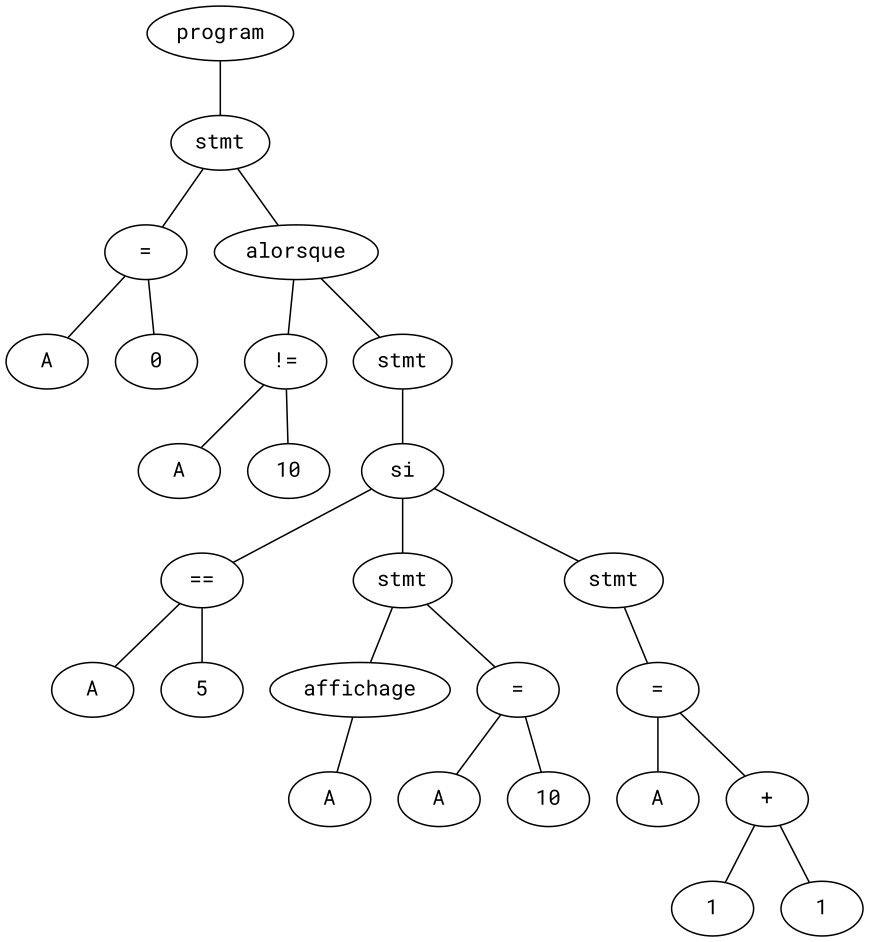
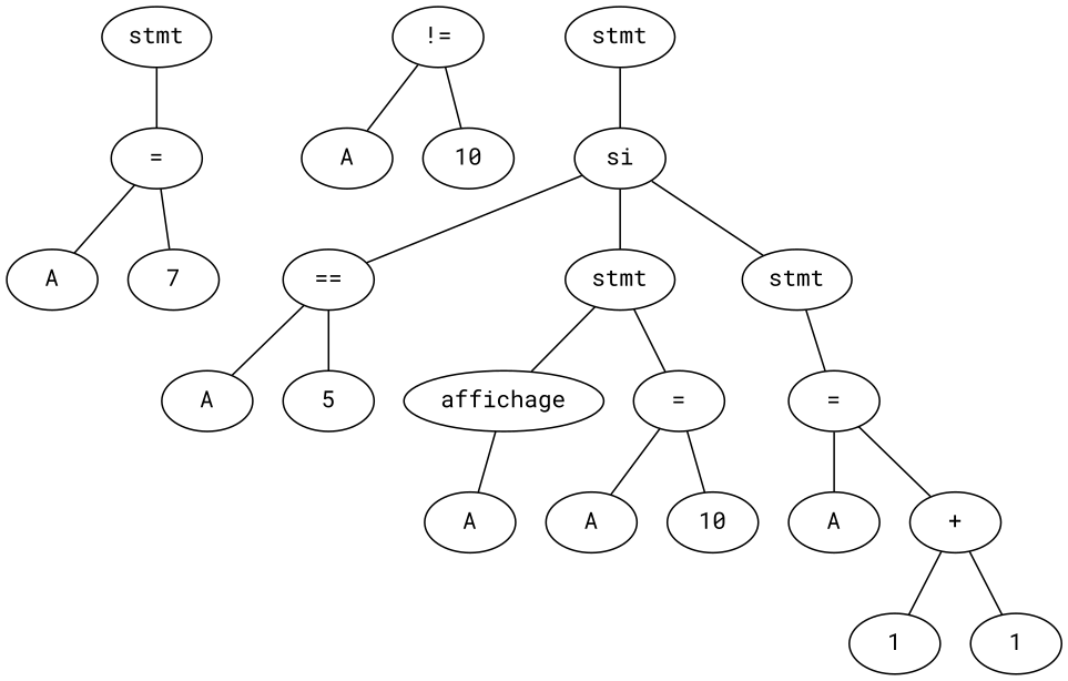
  graph {
    fontname="Roboto Mono"
    node [fontname="Roboto Mono"]
    edge [fontname="Roboto Mono"]
-   n1 [label=program]
    n2 [label=stmt]
    n3 [label="="]
-   n4 [label=alorsque]
    n5 [label=A]
-   n6 [label=0]
+   n6 [label=7]
    n7 [label="!="]
    n8 [label=stmt]
    n9 [label=A]
    n10 [label=10]
    n11 [label=si]
    n12 [label="=="]
    n13 [label=stmt]
    n14 [label=stmt]
    n15 [label=A]
    n16 [label=5]
    n17 [label=affichage]
    n18 [label="="]
    n19 [label="="]
    n20 [label=A]
    n21 [label=A]
    n22 [label=10]
    n23 [label=A]
    n24 [label="+"]
    n25 [label=1]
    n26 [label=1]
-   n1 -- n2
    n2 -- n3
-   n2 -- n4
    n3 -- n5
    n3 -- n6
-   n4 -- n7
-   n4 -- n8
    n7 -- n9
    n7 -- n10
    n8 -- n11
    n11 -- n12
    n11 -- n13
    n11 -- n14
    n12 -- n15
    n12 -- n16
    n13 -- n17
    n13 -- n18
    n14 -- n19
    n17 -- n20
    n18 -- n21
    n18 -- n22
    n19 -- n23
    n19 -- n24
    n24 -- n25
    n24 -- n26
  }
